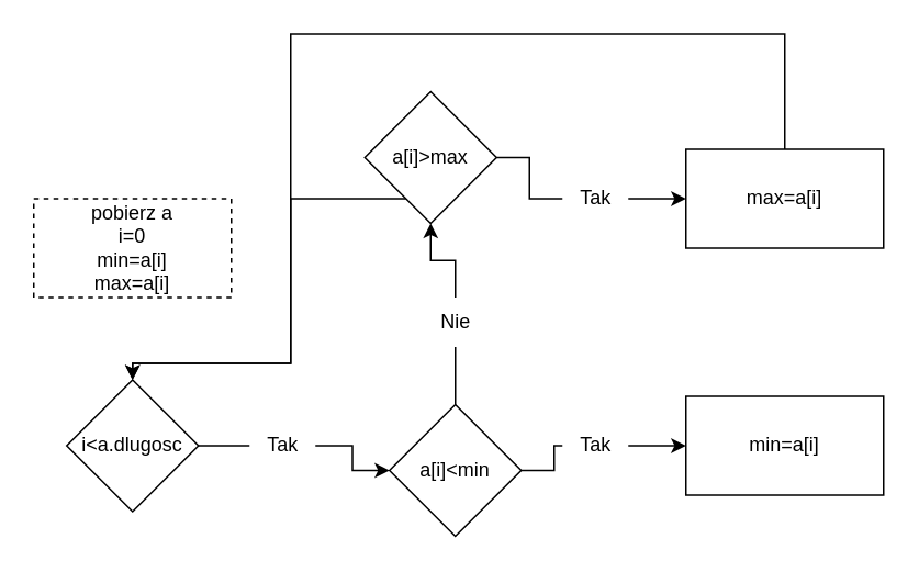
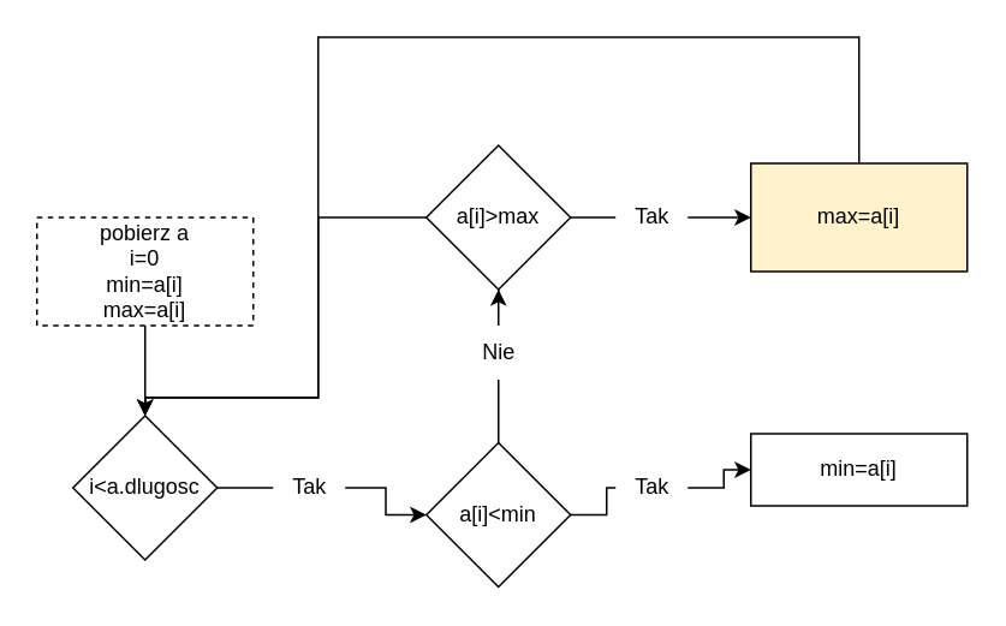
  <mxCell id="0" />
  <mxCell id="1" parent="0" />
+ <mxCell id="2" value="" style="edgeStyle=orthogonalEdgeStyle;rounded=0;orthogonalLoop=1;jettySize=auto;html=1;" edge="1" parent="1" source="3" target="5"><mxGeometry relative="1" as="geometry" /></mxCell>
  <mxCell id="3" value="pobierz a&lt;br&gt;i=0&lt;br&gt;min=a[i]&lt;br&gt;max=a[i]" style="rounded=0;whiteSpace=wrap;html=1;dashed=1;" vertex="1" parent="1"><mxGeometry x="20" y="120" width="120" height="60" as="geometry" /></mxCell>
  <mxCell id="4" value="" style="edgeStyle=orthogonalEdgeStyle;rounded=0;orthogonalLoop=1;jettySize=auto;html=1;startArrow=none;" edge="1" parent="1" source="10" target="8"><mxGeometry relative="1" as="geometry" /></mxCell>
  <mxCell id="5" value="i&amp;lt;a.dlugosc" style="rhombus;whiteSpace=wrap;html=1;" vertex="1" parent="1"><mxGeometry x="40" y="230" width="80" height="80" as="geometry" /></mxCell>
  <mxCell id="6" value="" style="edgeStyle=orthogonalEdgeStyle;rounded=0;orthogonalLoop=1;jettySize=auto;html=1;startArrow=none;" edge="1" parent="1" source="13" target="11"><mxGeometry relative="1" as="geometry" /></mxCell>
  <mxCell id="7" value="" style="edgeStyle=orthogonalEdgeStyle;rounded=0;orthogonalLoop=1;jettySize=auto;html=1;startArrow=none;" edge="1" parent="1" source="18" target="16"><mxGeometry relative="1" as="geometry" /></mxCell>
  <mxCell id="8" value="a[i]&amp;lt;min" style="rhombus;whiteSpace=wrap;html=1;" vertex="1" parent="1"><mxGeometry x="236" y="245" width="80" height="80" as="geometry" /></mxCell>
  <mxCell id="9" value="" style="edgeStyle=orthogonalEdgeStyle;rounded=0;orthogonalLoop=1;jettySize=auto;html=1;endArrow=none;" edge="1" parent="1" source="5" target="10"><mxGeometry relative="1" as="geometry"><mxPoint x="120" y="270" as="sourcePoint" /><mxPoint x="236" y="270" as="targetPoint" /></mxGeometry></mxCell>
  <mxCell id="10" value="Tak" style="text;html=1;align=center;verticalAlign=middle;resizable=0;points=[];autosize=1;strokeColor=none;fillColor=none;" vertex="1" parent="1"><mxGeometry x="151" y="255" width="40" height="30" as="geometry" /></mxCell>
- <mxCell id="11" value="min=a[i]" style="rounded=0;whiteSpace=wrap;html=1;" vertex="1" parent="1"><mxGeometry x="416" y="240" width="120" height="60" as="geometry" /></mxCell>
+ <mxCell id="11" value="min=a[i]" style="rounded=0;whiteSpace=wrap;html=1;" vertex="1" parent="1"><mxGeometry x="416" y="240" width="120" height="40" as="geometry" /></mxCell>
  <mxCell id="12" value="" style="edgeStyle=orthogonalEdgeStyle;rounded=0;orthogonalLoop=1;jettySize=auto;html=1;endArrow=none;" edge="1" parent="1" source="8" target="13"><mxGeometry relative="1" as="geometry"><mxPoint x="316" y="270" as="sourcePoint" /><mxPoint x="416" y="270" as="targetPoint" /></mxGeometry></mxCell>
  <mxCell id="13" value="Tak" style="text;html=1;align=center;verticalAlign=middle;resizable=0;points=[];autosize=1;strokeColor=none;fillColor=none;" vertex="1" parent="1"><mxGeometry x="341" y="255" width="40" height="30" as="geometry" /></mxCell>
  <mxCell id="14" value="" style="edgeStyle=orthogonalEdgeStyle;rounded=0;orthogonalLoop=1;jettySize=auto;html=1;startArrow=none;" edge="1" parent="1" source="22" target="20"><mxGeometry relative="1" as="geometry" /></mxCell>
  <mxCell id="15" style="edgeStyle=orthogonalEdgeStyle;rounded=0;orthogonalLoop=1;jettySize=auto;html=1;entryX=0.5;entryY=0;entryDx=0;entryDy=0;" edge="1" parent="1" source="16" target="5"><mxGeometry relative="1" as="geometry"><Array as="points"><mxPoint x="176" y="120" /><mxPoint x="176" y="220" /><mxPoint x="80" y="220" /></Array></mxGeometry></mxCell>
- <mxCell id="16" value="a[i]&amp;gt;max" style="rhombus;whiteSpace=wrap;html=1;" vertex="1" parent="1"><mxGeometry x="221" y="55" width="80" height="80" as="geometry" /></mxCell>
+ <mxCell id="16" value="a[i]&amp;gt;max" style="rhombus;whiteSpace=wrap;html=1;" vertex="1" parent="1"><mxGeometry x="236" y="80" width="80" height="80" as="geometry" /></mxCell>
  <mxCell id="17" value="" style="edgeStyle=orthogonalEdgeStyle;rounded=0;orthogonalLoop=1;jettySize=auto;html=1;endArrow=none;" edge="1" parent="1" source="8" target="18"><mxGeometry relative="1" as="geometry"><mxPoint x="276" y="230" as="sourcePoint" /><mxPoint x="276" y="160" as="targetPoint" /></mxGeometry></mxCell>
  <mxCell id="18" value="Nie" style="text;html=1;align=center;verticalAlign=middle;resizable=0;points=[];autosize=1;strokeColor=none;fillColor=none;" vertex="1" parent="1"><mxGeometry x="256" y="180" width="40" height="30" as="geometry" /></mxCell>
  <mxCell id="19" style="edgeStyle=orthogonalEdgeStyle;rounded=0;orthogonalLoop=1;jettySize=auto;html=1;" edge="1" parent="1" source="20" target="5"><mxGeometry relative="1" as="geometry"><Array as="points"><mxPoint x="476" y="20" /><mxPoint x="176" y="20" /><mxPoint x="176" y="220" /><mxPoint x="80" y="220" /></Array></mxGeometry></mxCell>
- <mxCell id="20" value="max=a[i]" style="rounded=0;whiteSpace=wrap;html=1;" vertex="1" parent="1"><mxGeometry x="416" y="90" width="120" height="60" as="geometry" /></mxCell>
+ <mxCell id="20" value="max=a[i]" style="rounded=0;whiteSpace=wrap;html=1;fillColor=#fff2cc;" vertex="1" parent="1"><mxGeometry x="416" y="90" width="120" height="60" as="geometry" /></mxCell>
  <mxCell id="21" value="" style="edgeStyle=orthogonalEdgeStyle;rounded=0;orthogonalLoop=1;jettySize=auto;html=1;endArrow=none;" edge="1" parent="1" source="16" target="22"><mxGeometry relative="1" as="geometry"><mxPoint x="316" y="120" as="sourcePoint" /><mxPoint x="416" y="120" as="targetPoint" /></mxGeometry></mxCell>
  <mxCell id="22" value="Tak" style="text;html=1;align=center;verticalAlign=middle;resizable=0;points=[];autosize=1;strokeColor=none;fillColor=none;" vertex="1" parent="1"><mxGeometry x="341" y="105" width="40" height="30" as="geometry" /></mxCell>
